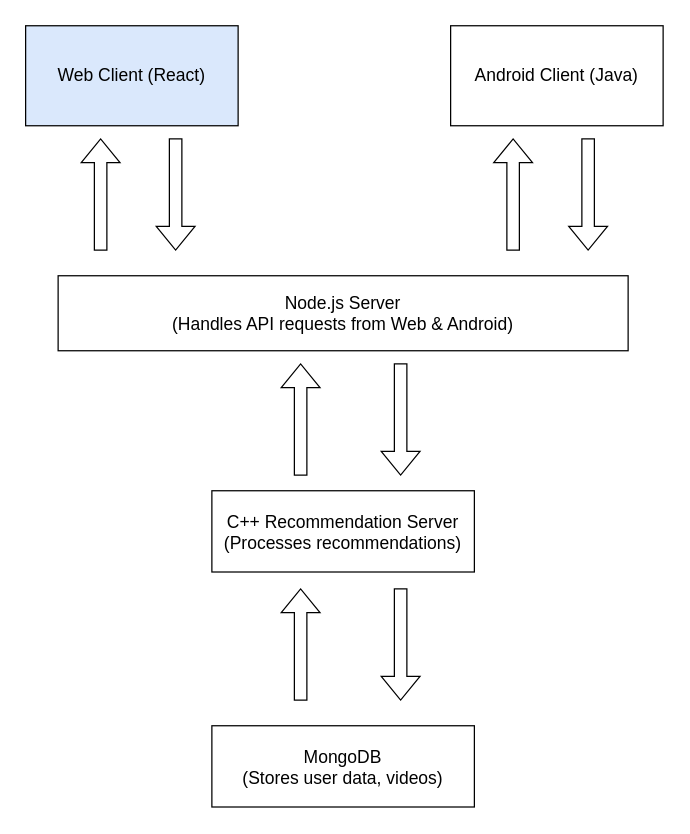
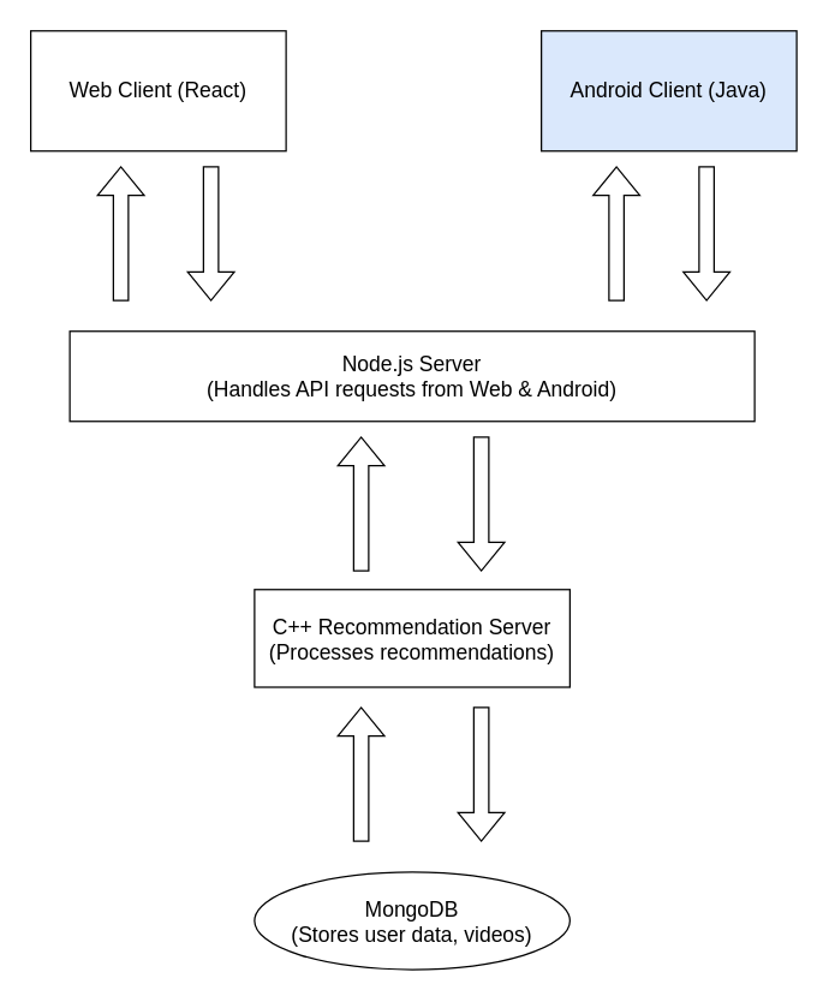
  <mxCell id="0" />
  <mxCell id="1" parent="0" />
- <mxCell id="2" value="&lt;div style=&quot;&quot;&gt;&lt;span style=&quot;font-size: 14px; background-color: initial;&quot;&gt;Web Client (React)&lt;/span&gt;&lt;/div&gt;" style="rounded=0;whiteSpace=wrap;html=1;align=center;fillColor=#dae8fc;" vertex="1" parent="1"><mxGeometry x="20" y="20" width="170" height="80" as="geometry" /></mxCell>
- <mxCell id="3" value="&lt;div style=&quot;&quot;&gt;&lt;span style=&quot;font-size: 14px; background-color: initial;&quot;&gt;Android Client (Java)&lt;/span&gt;&lt;/div&gt;" style="rounded=0;whiteSpace=wrap;html=1;align=center;" vertex="1" parent="1"><mxGeometry x="360" y="20" width="170" height="80" as="geometry" /></mxCell>
+ <mxCell id="2" value="&lt;div style=&quot;&quot;&gt;&lt;span style=&quot;font-size: 14px; background-color: initial;&quot;&gt;Web Client (React)&lt;/span&gt;&lt;/div&gt;" style="rounded=0;whiteSpace=wrap;html=1;align=center;" vertex="1" parent="1"><mxGeometry x="20" y="20" width="170" height="80" as="geometry" /></mxCell>
+ <mxCell id="3" value="&lt;div style=&quot;&quot;&gt;&lt;span style=&quot;font-size: 14px; background-color: initial;&quot;&gt;Android Client (Java)&lt;/span&gt;&lt;/div&gt;" style="rounded=0;whiteSpace=wrap;html=1;align=center;fillColor=#dae8fc;" vertex="1" parent="1"><mxGeometry x="360" y="20" width="170" height="80" as="geometry" /></mxCell>
  <mxCell id="4" value="" style="shape=flexArrow;endArrow=classic;html=1;rounded=0;" edge="1" parent="1"><mxGeometry width="50" height="50" relative="1" as="geometry"><mxPoint x="140" y="110" as="sourcePoint" /><mxPoint x="140" y="200" as="targetPoint" /></mxGeometry></mxCell>
  <mxCell id="5" value="" style="shape=flexArrow;endArrow=classic;html=1;rounded=0;" edge="1" parent="1"><mxGeometry width="50" height="50" relative="1" as="geometry"><mxPoint x="470" y="110" as="sourcePoint" /><mxPoint x="470" y="200" as="targetPoint" /></mxGeometry></mxCell>
  <mxCell id="6" value="&lt;font style=&quot;font-size: 14px;&quot;&gt;Node.js Server&lt;/font&gt;&lt;div style=&quot;font-size: 14px;&quot;&gt;&lt;font style=&quot;font-size: 14px;&quot;&gt;(Handles API requests from Web &amp;amp; Android)&lt;/font&gt;&lt;/div&gt;" style="rounded=0;whiteSpace=wrap;html=1;" vertex="1" parent="1"><mxGeometry x="46" y="220" width="456" height="60" as="geometry" /></mxCell>
  <mxCell id="7" value="&lt;font style=&quot;font-size: 14px;&quot;&gt;C++ Recommendation Server&lt;/font&gt;&lt;div style=&quot;font-size: 14px;&quot;&gt;&lt;font style=&quot;font-size: 14px;&quot;&gt;(Processes recommendations)&lt;/font&gt;&lt;/div&gt;" style="rounded=0;whiteSpace=wrap;html=1;" vertex="1" parent="1"><mxGeometry x="169" y="392" width="210" height="65" as="geometry" /></mxCell>
- <mxCell id="8" value="&lt;span style=&quot;font-size: 14px;&quot;&gt;MongoDB&lt;/span&gt;&lt;div&gt;&lt;span style=&quot;font-size: 14px;&quot;&gt;(Stores user data, videos)&lt;/span&gt;&lt;/div&gt;" style="rounded=0;whiteSpace=wrap;html=1;" vertex="1" parent="1"><mxGeometry x="169" y="580" width="210" height="65" as="geometry" /></mxCell>
+ <mxCell id="8" value="&lt;span style=&quot;font-size: 14px;&quot;&gt;MongoDB&lt;/span&gt;&lt;div&gt;&lt;span style=&quot;font-size: 14px;&quot;&gt;(Stores user data, videos)&lt;/span&gt;&lt;/div&gt;" style="ellipse;whiteSpace=wrap;html=1;" vertex="1" parent="1"><mxGeometry x="169" y="580" width="210" height="65" as="geometry" /></mxCell>
  <mxCell id="9" value="" style="shape=flexArrow;endArrow=classic;html=1;rounded=0;" edge="1" parent="1"><mxGeometry width="50" height="50" relative="1" as="geometry"><mxPoint x="320" y="470" as="sourcePoint" /><mxPoint x="320" y="560" as="targetPoint" /></mxGeometry></mxCell>
  <mxCell id="10" value="" style="shape=flexArrow;endArrow=classic;html=1;rounded=0;" edge="1" parent="1"><mxGeometry width="50" height="50" relative="1" as="geometry"><mxPoint x="320" y="290" as="sourcePoint" /><mxPoint x="320" y="380" as="targetPoint" /></mxGeometry></mxCell>
  <mxCell id="11" value="" style="shape=flexArrow;endArrow=classic;html=1;rounded=0;" edge="1" parent="1"><mxGeometry width="50" height="50" relative="1" as="geometry"><mxPoint x="240" y="380" as="sourcePoint" /><mxPoint x="240" y="290" as="targetPoint" /></mxGeometry></mxCell>
  <mxCell id="12" value="" style="shape=flexArrow;endArrow=classic;html=1;rounded=0;" edge="1" parent="1"><mxGeometry width="50" height="50" relative="1" as="geometry"><mxPoint x="240" y="560" as="sourcePoint" /><mxPoint x="240" y="470" as="targetPoint" /></mxGeometry></mxCell>
  <mxCell id="13" value="" style="shape=flexArrow;endArrow=classic;html=1;rounded=0;" edge="1" parent="1"><mxGeometry width="50" height="50" relative="1" as="geometry"><mxPoint x="410" y="200" as="sourcePoint" /><mxPoint x="410" y="110" as="targetPoint" /></mxGeometry></mxCell>
  <mxCell id="14" value="" style="shape=flexArrow;endArrow=classic;html=1;rounded=0;" edge="1" parent="1"><mxGeometry width="50" height="50" relative="1" as="geometry"><mxPoint x="80" y="200" as="sourcePoint" /><mxPoint x="80" y="110" as="targetPoint" /></mxGeometry></mxCell>
